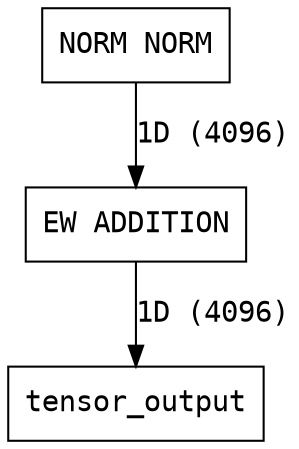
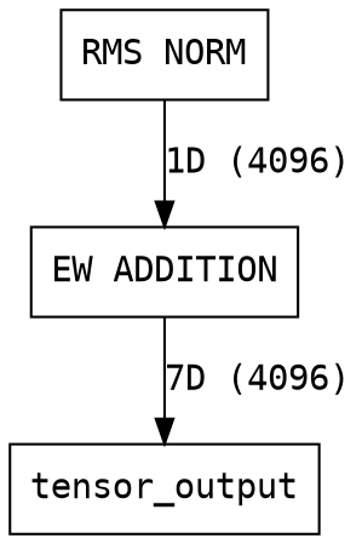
  digraph {
    fontname="DejaVu Sans Mono"
    node [fontname="DejaVu Sans Mono" shape=box]
    edge [fontname="DejaVu Sans Mono"]
-   n1 [label="NORM NORM"]
+   n1 [label="RMS NORM"]
    n2 [label="EW ADDITION"]
    tensor_output
    n1 -> n2 [label="1D (4096)"]
-   n2 -> tensor_output [label="1D (4096)"]
+   n2 -> tensor_output [label="7D (4096)"]
  }
